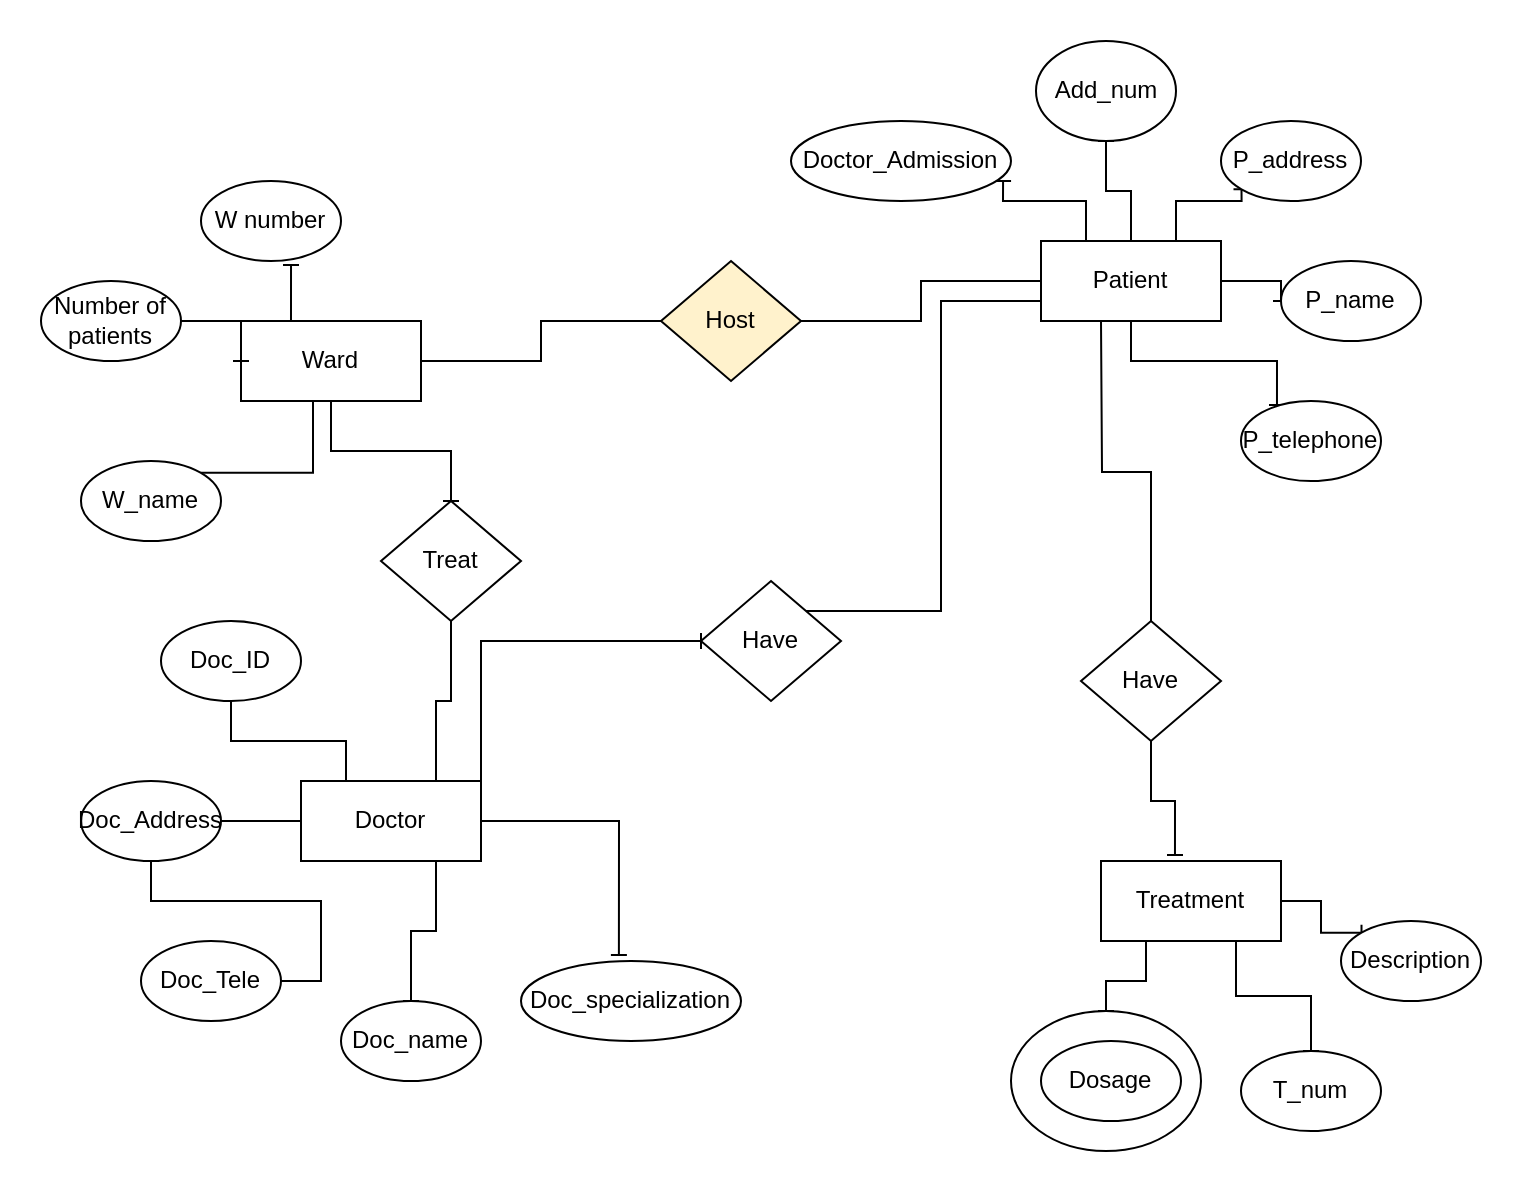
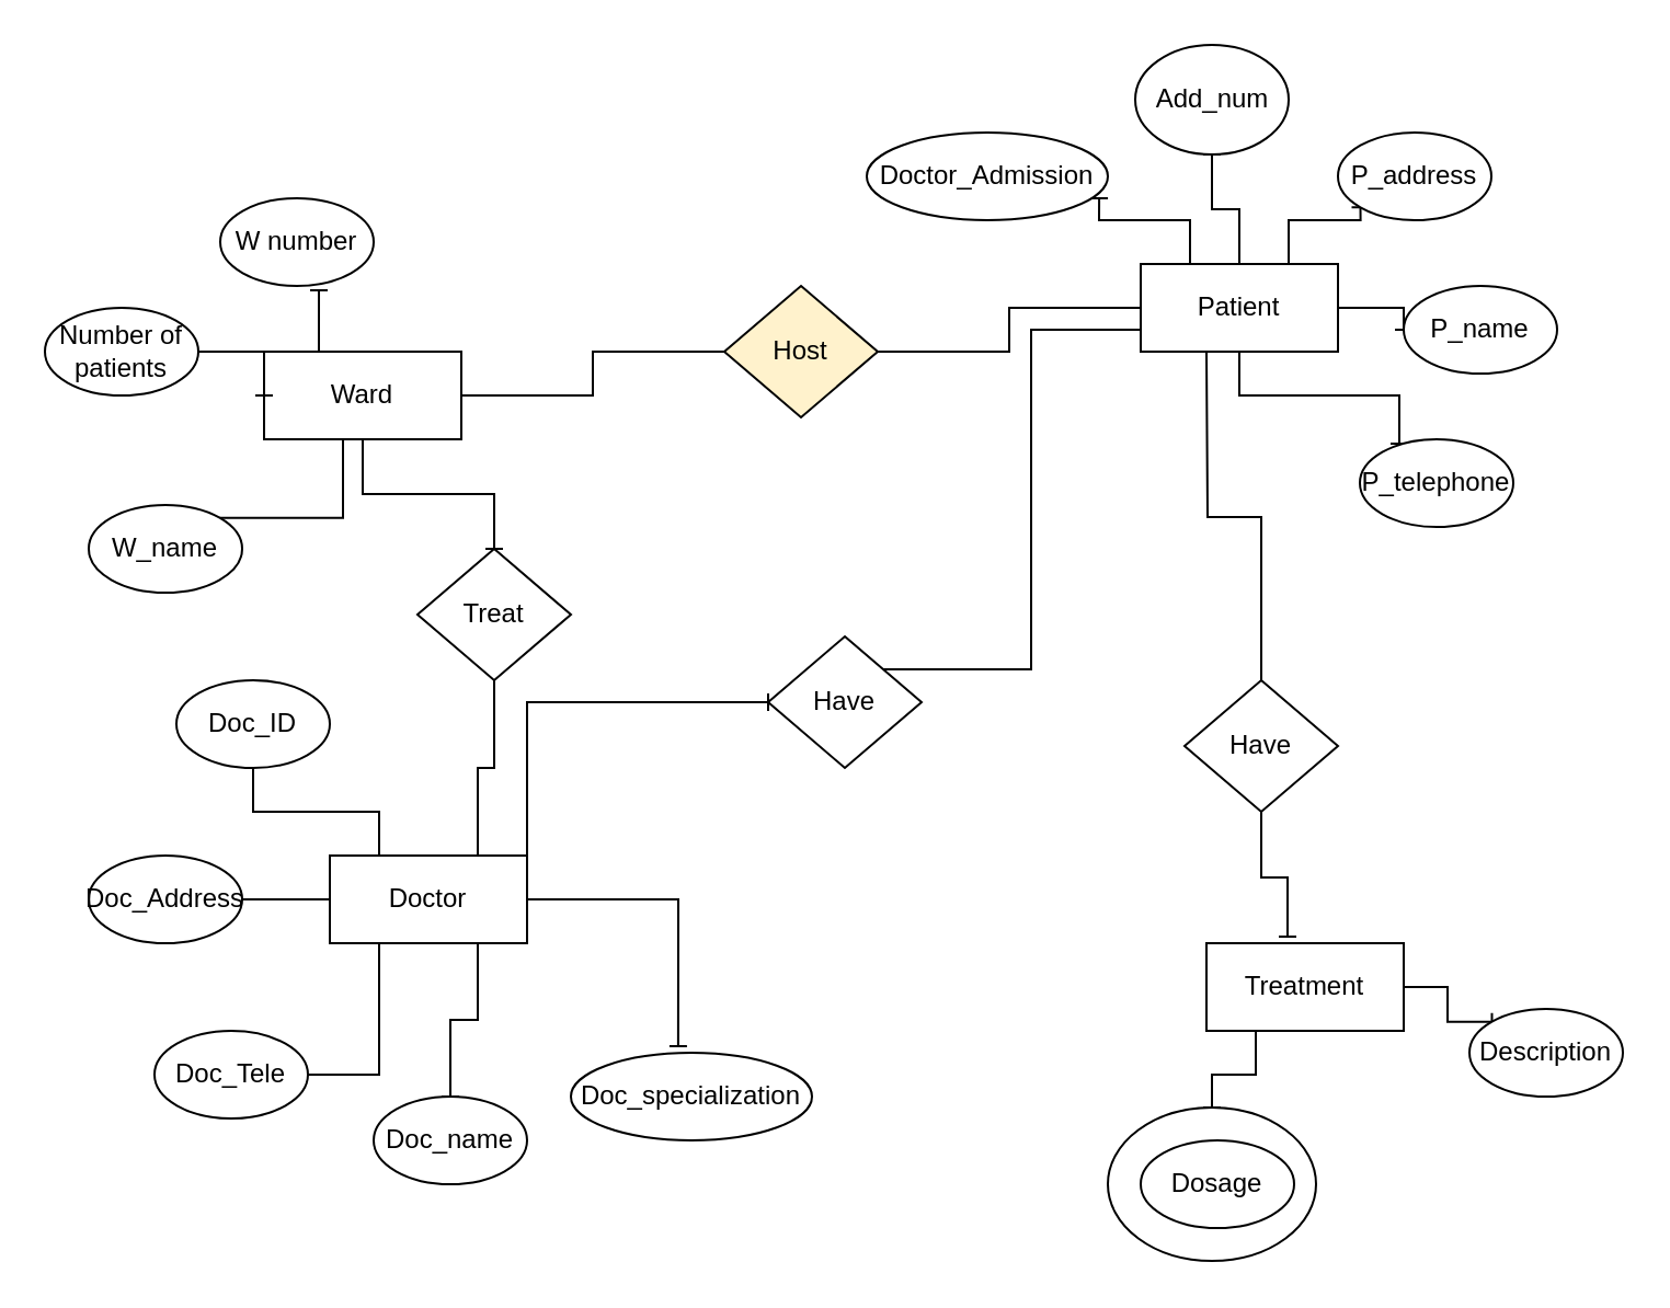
  <mxCell id="0" />
  <mxCell id="1" parent="0" />
  <mxCell id="2" style="edgeStyle=orthogonalEdgeStyle;rounded=0;orthogonalLoop=1;jettySize=auto;html=1;exitX=0.5;exitY=0;exitDx=0;exitDy=0;entryX=0.643;entryY=1.05;entryDx=0;entryDy=0;entryPerimeter=0;endArrow=baseDash;endFill=0;" edge="1" parent="1" source="4" target="5"><mxGeometry relative="1" as="geometry" /></mxCell>
  <mxCell id="3" style="edgeStyle=orthogonalEdgeStyle;rounded=0;orthogonalLoop=1;jettySize=auto;html=1;exitX=0.5;exitY=1;exitDx=0;exitDy=0;entryX=0.5;entryY=0;entryDx=0;entryDy=0;endArrow=baseDash;endFill=0;" edge="1" parent="1" source="4" target="42"><mxGeometry relative="1" as="geometry" /></mxCell>
  <mxCell id="4" value="Ward" style="rounded=0;whiteSpace=wrap;html=1;" vertex="1" parent="1"><mxGeometry x="120" y="160" width="90" height="40" as="geometry" /></mxCell>
  <mxCell id="5" value="W number" style="ellipse;whiteSpace=wrap;html=1;" vertex="1" parent="1"><mxGeometry x="100" y="90" width="70" height="40" as="geometry" /></mxCell>
  <mxCell id="6" style="edgeStyle=orthogonalEdgeStyle;rounded=0;orthogonalLoop=1;jettySize=auto;html=1;exitX=1;exitY=0;exitDx=0;exitDy=0;entryX=0.4;entryY=1;entryDx=0;entryDy=0;entryPerimeter=0;endArrow=baseDash;endFill=0;" edge="1" parent="1" source="7" target="4"><mxGeometry relative="1" as="geometry" /></mxCell>
  <mxCell id="7" value="W_name" style="ellipse;whiteSpace=wrap;html=1;" vertex="1" parent="1"><mxGeometry x="40" y="230" width="70" height="40" as="geometry" /></mxCell>
  <mxCell id="8" style="edgeStyle=orthogonalEdgeStyle;rounded=0;orthogonalLoop=1;jettySize=auto;html=1;exitX=1;exitY=0.5;exitDx=0;exitDy=0;entryX=0;entryY=0.5;entryDx=0;entryDy=0;endArrow=baseDash;endFill=0;" edge="1" parent="1" source="9" target="4"><mxGeometry relative="1" as="geometry" /></mxCell>
  <mxCell id="9" value="Number of patients" style="ellipse;whiteSpace=wrap;html=1;" vertex="1" parent="1"><mxGeometry x="20" y="140" width="70" height="40" as="geometry" /></mxCell>
  <mxCell id="10" style="edgeStyle=orthogonalEdgeStyle;rounded=0;orthogonalLoop=1;jettySize=auto;html=1;exitX=0.75;exitY=1;exitDx=0;exitDy=0;entryX=0.5;entryY=0;entryDx=0;entryDy=0;endArrow=baseDash;endFill=0;" edge="1" parent="1" source="13" target="20"><mxGeometry relative="1" as="geometry" /></mxCell>
  <mxCell id="11" style="edgeStyle=orthogonalEdgeStyle;rounded=0;orthogonalLoop=1;jettySize=auto;html=1;exitX=1;exitY=0.5;exitDx=0;exitDy=0;entryX=0.445;entryY=-0.075;entryDx=0;entryDy=0;entryPerimeter=0;endArrow=baseDash;endFill=0;" edge="1" parent="1" source="13" target="21"><mxGeometry relative="1" as="geometry" /></mxCell>
  <mxCell id="12" style="edgeStyle=orthogonalEdgeStyle;rounded=0;orthogonalLoop=1;jettySize=auto;html=1;exitX=1;exitY=0;exitDx=0;exitDy=0;entryX=0;entryY=0.5;entryDx=0;entryDy=0;endArrow=baseDash;endFill=0;" edge="1" parent="1" source="13" target="47"><mxGeometry relative="1" as="geometry" /></mxCell>
  <mxCell id="13" value="Doctor" style="rounded=0;whiteSpace=wrap;html=1;" vertex="1" parent="1"><mxGeometry x="150" y="390" width="90" height="40" as="geometry" /></mxCell>
  <mxCell id="14" style="edgeStyle=orthogonalEdgeStyle;rounded=0;orthogonalLoop=1;jettySize=auto;html=1;exitX=0.5;exitY=1;exitDx=0;exitDy=0;entryX=0.25;entryY=0;entryDx=0;entryDy=0;endArrow=baseDash;endFill=0;" edge="1" parent="1" source="15" target="13"><mxGeometry relative="1" as="geometry" /></mxCell>
  <mxCell id="15" value="Doc_ID" style="ellipse;whiteSpace=wrap;html=1;" vertex="1" parent="1"><mxGeometry x="80" y="310" width="70" height="40" as="geometry" /></mxCell>
  <mxCell id="16" style="edgeStyle=orthogonalEdgeStyle;rounded=0;orthogonalLoop=1;jettySize=auto;html=1;exitX=1;exitY=0.5;exitDx=0;exitDy=0;entryX=0;entryY=0.5;entryDx=0;entryDy=0;endArrow=baseDash;endFill=0;" edge="1" parent="1" source="17" target="13"><mxGeometry relative="1" as="geometry" /></mxCell>
  <mxCell id="17" value="Doc_Address" style="ellipse;whiteSpace=wrap;html=1;" vertex="1" parent="1"><mxGeometry x="40" y="390" width="70" height="40" as="geometry" /></mxCell>
- <mxCell id="18" style="edgeStyle=orthogonalEdgeStyle;rounded=0;orthogonalLoop=1;jettySize=auto;html=1;exitX=1;exitY=0.5;exitDx=0;exitDy=0;endArrow=baseDash;endFill=0;" edge="1" parent="1" source="19" target="17"><mxGeometry relative="1" as="geometry" /></mxCell>
+ <mxCell id="18" style="edgeStyle=orthogonalEdgeStyle;rounded=0;orthogonalLoop=1;jettySize=auto;html=1;exitX=1;exitY=0.5;exitDx=0;exitDy=0;entryX=0.25;entryY=1;entryDx=0;entryDy=0;endArrow=baseDash;endFill=0;" edge="1" parent="1" source="19" target="13"><mxGeometry relative="1" as="geometry" /></mxCell>
  <mxCell id="19" value="Doc_Tele" style="ellipse;whiteSpace=wrap;html=1;" vertex="1" parent="1"><mxGeometry x="70" y="470" width="70" height="40" as="geometry" /></mxCell>
  <mxCell id="20" value="Doc_name" style="ellipse;whiteSpace=wrap;html=1;" vertex="1" parent="1"><mxGeometry x="170" y="500" width="70" height="40" as="geometry" /></mxCell>
  <mxCell id="21" value="Doc_specialization" style="ellipse;whiteSpace=wrap;html=1;" vertex="1" parent="1"><mxGeometry x="260" y="480" width="110" height="40" as="geometry" /></mxCell>
  <mxCell id="22" style="edgeStyle=orthogonalEdgeStyle;rounded=0;orthogonalLoop=1;jettySize=auto;html=1;exitX=0.25;exitY=0;exitDx=0;exitDy=0;entryX=0.964;entryY=0.75;entryDx=0;entryDy=0;entryPerimeter=0;endArrow=baseDash;endFill=0;" edge="1" parent="1" source="27" target="32"><mxGeometry relative="1" as="geometry" /></mxCell>
  <mxCell id="23" style="edgeStyle=orthogonalEdgeStyle;rounded=0;orthogonalLoop=1;jettySize=auto;html=1;exitX=0.5;exitY=0;exitDx=0;exitDy=0;entryX=0.5;entryY=1;entryDx=0;entryDy=0;endArrow=baseDash;endFill=0;" edge="1" parent="1" source="27" target="28"><mxGeometry relative="1" as="geometry" /></mxCell>
  <mxCell id="24" style="edgeStyle=orthogonalEdgeStyle;rounded=0;orthogonalLoop=1;jettySize=auto;html=1;exitX=0.75;exitY=0;exitDx=0;exitDy=0;entryX=0;entryY=1;entryDx=0;entryDy=0;endArrow=baseDash;endFill=0;" edge="1" parent="1" source="27" target="29"><mxGeometry relative="1" as="geometry" /></mxCell>
  <mxCell id="25" style="edgeStyle=orthogonalEdgeStyle;rounded=0;orthogonalLoop=1;jettySize=auto;html=1;exitX=1;exitY=0.5;exitDx=0;exitDy=0;entryX=0;entryY=0.5;entryDx=0;entryDy=0;endArrow=baseDash;endFill=0;" edge="1" parent="1" source="27" target="30"><mxGeometry relative="1" as="geometry" /></mxCell>
  <mxCell id="26" style="edgeStyle=orthogonalEdgeStyle;rounded=0;orthogonalLoop=1;jettySize=auto;html=1;exitX=0.5;exitY=1;exitDx=0;exitDy=0;entryX=0.257;entryY=0.05;entryDx=0;entryDy=0;entryPerimeter=0;endArrow=baseDash;endFill=0;" edge="1" parent="1" source="27" target="31"><mxGeometry relative="1" as="geometry" /></mxCell>
  <mxCell id="27" value="Patient" style="rounded=0;whiteSpace=wrap;html=1;" vertex="1" parent="1"><mxGeometry x="520" y="120" width="90" height="40" as="geometry" /></mxCell>
  <mxCell id="28" value="Add_num" style="ellipse;whiteSpace=wrap;html=1;" vertex="1" parent="1"><mxGeometry x="517.5" y="20" width="70" height="50" as="geometry" /></mxCell>
  <mxCell id="29" value="P_address" style="ellipse;whiteSpace=wrap;html=1;" vertex="1" parent="1"><mxGeometry x="610" y="60" width="70" height="40" as="geometry" /></mxCell>
  <mxCell id="30" value="P_name" style="ellipse;whiteSpace=wrap;html=1;" vertex="1" parent="1"><mxGeometry x="640" y="130" width="70" height="40" as="geometry" /></mxCell>
  <mxCell id="31" value="P_telephone" style="ellipse;whiteSpace=wrap;html=1;" vertex="1" parent="1"><mxGeometry x="620" y="200" width="70" height="40" as="geometry" /></mxCell>
  <mxCell id="32" value="Doctor_Admission" style="ellipse;whiteSpace=wrap;html=1;" vertex="1" parent="1"><mxGeometry x="395" y="60" width="110" height="40" as="geometry" /></mxCell>
  <mxCell id="33" style="edgeStyle=orthogonalEdgeStyle;rounded=0;orthogonalLoop=1;jettySize=auto;html=1;exitX=0.25;exitY=1;exitDx=0;exitDy=0;entryX=0.5;entryY=0;entryDx=0;entryDy=0;endArrow=baseDash;endFill=0;" edge="1" parent="1" source="36" target="39"><mxGeometry relative="1" as="geometry" /></mxCell>
- <mxCell id="34" style="edgeStyle=orthogonalEdgeStyle;rounded=0;orthogonalLoop=1;jettySize=auto;html=1;exitX=0.75;exitY=1;exitDx=0;exitDy=0;entryX=0.5;entryY=0;entryDx=0;entryDy=0;endArrow=baseDash;endFill=0;" edge="1" parent="1" source="36" target="37"><mxGeometry relative="1" as="geometry" /></mxCell>
  <mxCell id="35" style="edgeStyle=orthogonalEdgeStyle;rounded=0;orthogonalLoop=1;jettySize=auto;html=1;exitX=1;exitY=0.5;exitDx=0;exitDy=0;entryX=0;entryY=0;entryDx=0;entryDy=0;endArrow=baseDash;endFill=0;" edge="1" parent="1" source="36" target="38"><mxGeometry relative="1" as="geometry" /></mxCell>
  <mxCell id="36" value="Treatment" style="rounded=0;whiteSpace=wrap;html=1;" vertex="1" parent="1"><mxGeometry x="550" y="430" width="90" height="40" as="geometry" /></mxCell>
- <mxCell id="37" value="T_num" style="ellipse;whiteSpace=wrap;html=1;" vertex="1" parent="1"><mxGeometry x="620" y="525" width="70" height="40" as="geometry" /></mxCell>
  <mxCell id="38" value="Description" style="ellipse;whiteSpace=wrap;html=1;" vertex="1" parent="1"><mxGeometry x="670" y="460" width="70" height="40" as="geometry" /></mxCell>
  <mxCell id="39" value="" style="ellipse;whiteSpace=wrap;html=1;" vertex="1" parent="1"><mxGeometry x="505" y="505" width="95" height="70" as="geometry" /></mxCell>
  <mxCell id="40" value="Dosage" style="ellipse;whiteSpace=wrap;html=1;" vertex="1" parent="1"><mxGeometry x="520" y="520" width="70" height="40" as="geometry" /></mxCell>
  <mxCell id="41" style="edgeStyle=orthogonalEdgeStyle;rounded=0;orthogonalLoop=1;jettySize=auto;html=1;exitX=0.5;exitY=1;exitDx=0;exitDy=0;entryX=0.75;entryY=0;entryDx=0;entryDy=0;endArrow=baseDash;endFill=0;" edge="1" parent="1" source="42" target="13"><mxGeometry relative="1" as="geometry" /></mxCell>
  <mxCell id="42" value="Treat" style="rhombus;whiteSpace=wrap;html=1;" vertex="1" parent="1"><mxGeometry x="190" y="250" width="70" height="60" as="geometry" /></mxCell>
  <mxCell id="43" style="edgeStyle=orthogonalEdgeStyle;rounded=0;orthogonalLoop=1;jettySize=auto;html=1;exitX=1;exitY=0.5;exitDx=0;exitDy=0;entryX=0;entryY=0.5;entryDx=0;entryDy=0;endArrow=baseDash;endFill=0;" edge="1" parent="1" source="45" target="27"><mxGeometry relative="1" as="geometry" /></mxCell>
  <mxCell id="44" style="edgeStyle=orthogonalEdgeStyle;rounded=0;orthogonalLoop=1;jettySize=auto;html=1;exitX=0;exitY=0.5;exitDx=0;exitDy=0;endArrow=baseDash;endFill=0;" edge="1" parent="1" source="45" target="4"><mxGeometry relative="1" as="geometry" /></mxCell>
  <mxCell id="45" value="Host" style="rhombus;whiteSpace=wrap;html=1;fillColor=#fff2cc;" vertex="1" parent="1"><mxGeometry x="330" y="130" width="70" height="60" as="geometry" /></mxCell>
  <mxCell id="46" style="edgeStyle=orthogonalEdgeStyle;rounded=0;orthogonalLoop=1;jettySize=auto;html=1;exitX=1;exitY=0;exitDx=0;exitDy=0;entryX=0;entryY=0.75;entryDx=0;entryDy=0;endArrow=baseDash;endFill=0;" edge="1" parent="1" source="47" target="27"><mxGeometry relative="1" as="geometry" /></mxCell>
  <mxCell id="47" value="Have" style="rhombus;whiteSpace=wrap;html=1;" vertex="1" parent="1"><mxGeometry x="350" y="290" width="70" height="60" as="geometry" /></mxCell>
  <mxCell id="48" style="edgeStyle=orthogonalEdgeStyle;rounded=0;orthogonalLoop=1;jettySize=auto;html=1;exitX=0.5;exitY=0;exitDx=0;exitDy=0;endArrow=baseDash;endFill=0;" edge="1" parent="1" source="50"><mxGeometry relative="1" as="geometry"><mxPoint x="550" y="160" as="targetPoint" /></mxGeometry></mxCell>
  <mxCell id="49" style="edgeStyle=orthogonalEdgeStyle;rounded=0;orthogonalLoop=1;jettySize=auto;html=1;exitX=0.5;exitY=1;exitDx=0;exitDy=0;entryX=0.411;entryY=-0.075;entryDx=0;entryDy=0;entryPerimeter=0;endArrow=baseDash;endFill=0;" edge="1" parent="1" source="50" target="36"><mxGeometry relative="1" as="geometry" /></mxCell>
  <mxCell id="50" value="Have" style="rhombus;whiteSpace=wrap;html=1;" vertex="1" parent="1"><mxGeometry x="540" y="310" width="70" height="60" as="geometry" /></mxCell>
